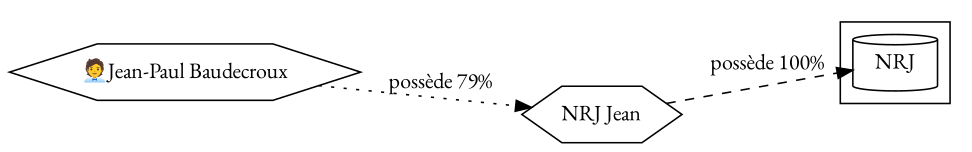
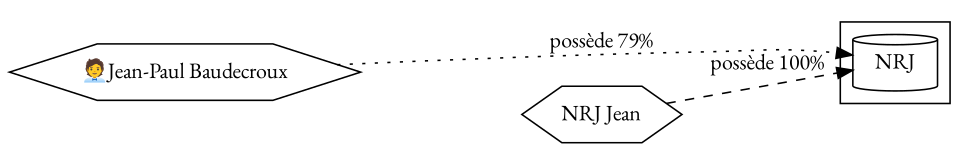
  digraph {
    fontname="EB Garamond"
    rankdir=LR
    node [fontname="EB Garamond" shape=hexagon]
    edge [fontname="EB Garamond"]
    n1 [label="🧑‍💼Jean-Paul Baudecroux"]
    n2 [label=NRJ shape=cylinder]
    n3 [label="NRJ Jean"]
    subgraph sub_1 {
      n1
    }
    subgraph cluster_2 {
      n2
    }
-   n1 -> n3 [label="possède 79%" style=dotted]
+   n1 -> n2 [label="possède 79%" style=dotted]
    n3 -> n2 [label="possède 100%" style=dashed]
  }
